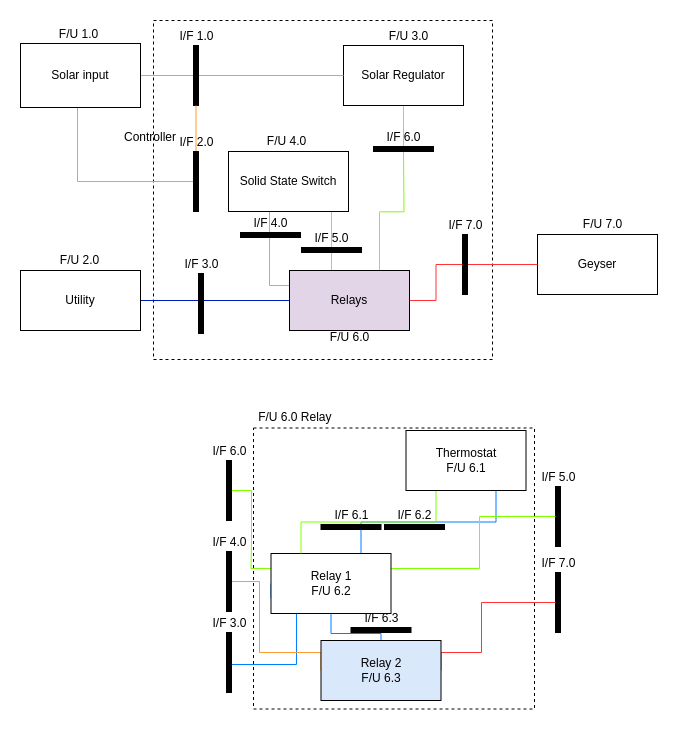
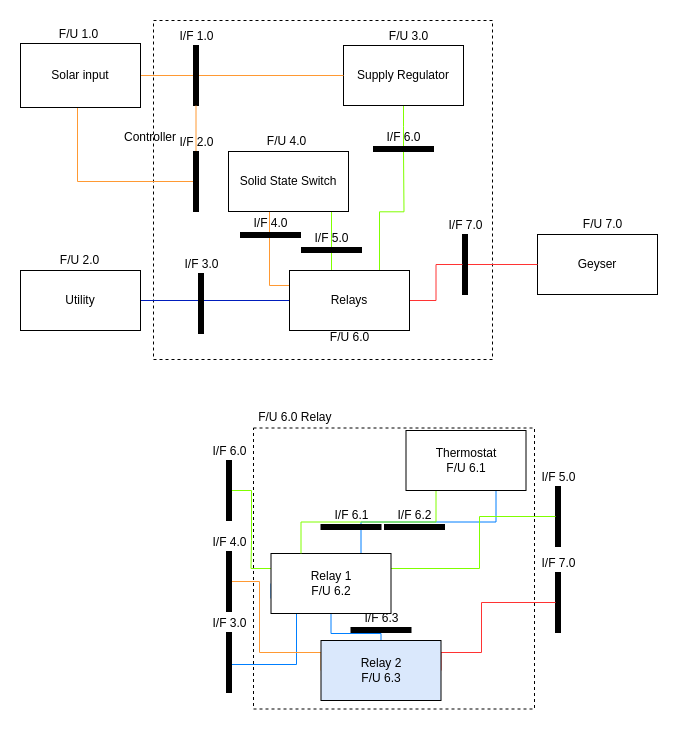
  <mxCell id="0" />
  <mxCell id="1" parent="0" />
  <mxCell id="2" value="" style="whiteSpace=wrap;html=1;aspect=fixed;dashed=1;" vertex="1" parent="1"><mxGeometry x="253" y="427.5" width="281" height="281" as="geometry" /></mxCell>
  <mxCell id="3" value="" style="html=1;aspect=fixed;dashed=1;labelPosition=center;verticalLabelPosition=top;align=center;verticalAlign=bottom;" parent="1" vertex="1"><mxGeometry x="153" y="20" width="339" height="339" as="geometry" /></mxCell>
  <mxCell id="4" style="edgeStyle=orthogonalEdgeStyle;rounded=0;orthogonalLoop=1;jettySize=auto;html=1;exitX=0.5;exitY=1;exitDx=0;exitDy=0;entryX=0;entryY=0.5;entryDx=0;entryDy=0;endArrow=none;endFill=0;fillColor=#60a917;strokeColor=#80FF00;" parent="1" source="5" edge="1"><mxGeometry relative="1" as="geometry"><mxPoint x="403" y="146.5" as="targetPoint" /></mxGeometry></mxCell>
- <mxCell id="5" value="Solar Regulator" style="rounded=0;whiteSpace=wrap;html=1;" parent="1" vertex="1"><mxGeometry x="343" y="45" width="120" height="60" as="geometry" /></mxCell>
+ <mxCell id="5" value="Supply Regulator" style="rounded=0;whiteSpace=wrap;html=1;" parent="1" vertex="1"><mxGeometry x="343" y="45" width="120" height="60" as="geometry" /></mxCell>
  <mxCell id="6" style="edgeStyle=orthogonalEdgeStyle;rounded=0;orthogonalLoop=1;jettySize=auto;html=1;entryX=0;entryY=0.5;entryDx=0;entryDy=0;endArrow=none;endFill=0;strokeColor=#FF9933;" parent="1" source="8" target="10" edge="1"><mxGeometry relative="1" as="geometry" /></mxCell>
  <mxCell id="7" style="edgeStyle=orthogonalEdgeStyle;rounded=0;orthogonalLoop=1;jettySize=auto;html=1;entryX=0;entryY=0.5;entryDx=0;entryDy=0;endArrow=none;endFill=0;strokeColor=#FF9933;" parent="1" source="8" target="18" edge="1"><mxGeometry relative="1" as="geometry"><Array as="points"><mxPoint x="77" y="181" /></Array></mxGeometry></mxCell>
  <mxCell id="8" value="Solar input" style="rounded=0;whiteSpace=wrap;html=1;noLabel=0;" parent="1" vertex="1"><mxGeometry x="20" y="43" width="120" height="64" as="geometry" /></mxCell>
  <mxCell id="9" style="edgeStyle=orthogonalEdgeStyle;rounded=0;orthogonalLoop=1;jettySize=auto;html=1;entryX=0;entryY=0.5;entryDx=0;entryDy=0;endArrow=none;endFill=0;strokeColor=#FF9933;" parent="1" source="10" target="5" edge="1"><mxGeometry relative="1" as="geometry" /></mxCell>
  <mxCell id="10" value="I/F 1.0" style="rounded=0;html=1;fillColor=#000000;labelPosition=center;verticalLabelPosition=top;align=center;verticalAlign=bottom;" parent="1" vertex="1"><mxGeometry x="193" y="45" width="5" height="60" as="geometry" /></mxCell>
  <mxCell id="11" style="edgeStyle=orthogonalEdgeStyle;rounded=0;orthogonalLoop=1;jettySize=auto;html=1;entryX=0.25;entryY=0;entryDx=0;entryDy=0;endArrow=none;endFill=0;strokeColor=#80FF00;" parent="1" source="13" target="29" edge="1"><mxGeometry relative="1" as="geometry"><Array as="points"><mxPoint x="331" y="270" /></Array></mxGeometry></mxCell>
  <mxCell id="12" style="edgeStyle=orthogonalEdgeStyle;rounded=0;orthogonalLoop=1;jettySize=auto;html=1;entryX=0;entryY=0.25;entryDx=0;entryDy=0;endArrow=none;endFill=0;strokeColor=#FF9933;" parent="1" source="13" target="29" edge="1"><mxGeometry relative="1" as="geometry"><Array as="points"><mxPoint x="269" y="285" /></Array></mxGeometry></mxCell>
  <mxCell id="13" value="Solid State Switch" style="rounded=0;whiteSpace=wrap;html=1;" parent="1" vertex="1"><mxGeometry x="228" y="151" width="120" height="60" as="geometry" /></mxCell>
  <mxCell id="14" value="Geyser" style="rounded=0;whiteSpace=wrap;html=1;" parent="1" vertex="1"><mxGeometry x="537" y="234" width="120" height="60" as="geometry" /></mxCell>
  <mxCell id="15" style="edgeStyle=orthogonalEdgeStyle;rounded=0;orthogonalLoop=1;jettySize=auto;html=1;entryX=0;entryY=0.5;entryDx=0;entryDy=0;endArrow=none;endFill=0;strokeColor=#001DBC;fillColor=#0050ef;" parent="1" source="16" target="29" edge="1"><mxGeometry relative="1" as="geometry" /></mxCell>
  <mxCell id="16" value="Utility" style="rounded=0;whiteSpace=wrap;html=1;" parent="1" vertex="1"><mxGeometry x="20" y="270" width="120" height="60" as="geometry" /></mxCell>
  <mxCell id="17" style="edgeStyle=orthogonalEdgeStyle;rounded=0;orthogonalLoop=1;jettySize=auto;html=1;endArrow=none;endFill=0;strokeColor=#FF9933;" parent="1" source="18" target="10" edge="1"><mxGeometry relative="1" as="geometry" /></mxCell>
  <mxCell id="18" value="I/F 2.0" style="rounded=0;html=1;fillColor=#000000;labelPosition=center;verticalLabelPosition=top;align=center;verticalAlign=bottom;" parent="1" vertex="1"><mxGeometry x="193" y="151" width="5" height="60" as="geometry" /></mxCell>
  <mxCell id="19" style="edgeStyle=orthogonalEdgeStyle;rounded=0;orthogonalLoop=1;jettySize=auto;html=1;exitX=1;exitY=0.5;exitDx=0;exitDy=0;entryX=0;entryY=0.5;entryDx=0;entryDy=0;endArrow=none;endFill=0;strokeColor=#FF3333;" parent="1" source="20" target="14" edge="1"><mxGeometry relative="1" as="geometry" /></mxCell>
  <mxCell id="20" value="I/F 7.0" style="rounded=0;html=1;fillColor=#000000;labelPosition=center;verticalLabelPosition=top;align=center;verticalAlign=bottom;" parent="1" vertex="1"><mxGeometry x="462" y="234" width="5" height="60" as="geometry" /></mxCell>
  <mxCell id="21" value="F/U 1.0" style="text;html=1;resizable=0;autosize=1;align=center;verticalAlign=middle;points=[];fillColor=none;strokeColor=none;rounded=0;dashed=1;" parent="1" vertex="1"><mxGeometry x="49.5" y="21" width="57" height="26" as="geometry" /></mxCell>
  <mxCell id="22" value="F/U 2.0" style="text;html=1;resizable=0;autosize=1;align=center;verticalAlign=middle;points=[];fillColor=none;strokeColor=none;rounded=0;dashed=1;" parent="1" vertex="1"><mxGeometry x="50.5" y="247" width="57" height="26" as="geometry" /></mxCell>
  <mxCell id="23" value="F/U 4.0" style="text;html=1;resizable=0;autosize=1;align=center;verticalAlign=middle;points=[];fillColor=none;strokeColor=none;rounded=0;dashed=1;" parent="1" vertex="1"><mxGeometry x="257.5" y="128" width="57" height="26" as="geometry" /></mxCell>
  <mxCell id="24" value="F/U 3.0" style="text;html=1;resizable=0;autosize=1;align=center;verticalAlign=middle;points=[];fillColor=none;strokeColor=none;rounded=0;dashed=1;" parent="1" vertex="1"><mxGeometry x="379" y="23" width="57" height="26" as="geometry" /></mxCell>
  <mxCell id="25" value="F/U 7.0" style="text;html=1;resizable=0;autosize=1;align=center;verticalAlign=middle;points=[];fillColor=none;strokeColor=none;rounded=0;dashed=1;" parent="1" vertex="1"><mxGeometry x="573" y="211" width="57" height="26" as="geometry" /></mxCell>
  <mxCell id="26" value="Controller" style="text;html=1;strokeColor=none;fillColor=none;align=center;verticalAlign=middle;whiteSpace=wrap;rounded=0;" parent="1" vertex="1"><mxGeometry x="120" y="122" width="60" height="30" as="geometry" /></mxCell>
  <mxCell id="27" style="edgeStyle=orthogonalEdgeStyle;rounded=0;orthogonalLoop=1;jettySize=auto;html=1;entryX=0.75;entryY=0;entryDx=0;entryDy=0;endArrow=none;endFill=0;strokeColor=#80FF00;" parent="1" target="29" edge="1"><mxGeometry relative="1" as="geometry"><mxPoint x="403" y="151.5" as="sourcePoint" /></mxGeometry></mxCell>
  <mxCell id="28" style="edgeStyle=orthogonalEdgeStyle;rounded=0;orthogonalLoop=1;jettySize=auto;html=1;exitX=1;exitY=0.5;exitDx=0;exitDy=0;entryX=0;entryY=0.5;entryDx=0;entryDy=0;endArrow=none;endFill=0;strokeColor=#FF3333;" parent="1" source="29" target="20" edge="1"><mxGeometry relative="1" as="geometry" /></mxCell>
- <mxCell id="29" value="Relays" style="rounded=0;whiteSpace=wrap;html=1;fillColor=#e1d5e7;" parent="1" vertex="1"><mxGeometry x="289" y="270" width="120" height="60" as="geometry" /></mxCell>
+ <mxCell id="29" value="Relays" style="rounded=0;whiteSpace=wrap;html=1;" parent="1" vertex="1"><mxGeometry x="289" y="270" width="120" height="60" as="geometry" /></mxCell>
  <mxCell id="30" value="I/F 6.0" style="rounded=0;html=1;fillColor=#000000;labelPosition=center;verticalLabelPosition=top;align=center;verticalAlign=bottom;" parent="1" vertex="1"><mxGeometry x="373" y="146" width="60" height="5" as="geometry" /></mxCell>
  <mxCell id="31" value="I/F 4.0" style="rounded=0;html=1;fillColor=#000000;labelPosition=center;verticalLabelPosition=top;align=center;verticalAlign=bottom;" parent="1" vertex="1"><mxGeometry x="240" y="232" width="60" height="5" as="geometry" /></mxCell>
  <mxCell id="32" value="I/F 5.0" style="rounded=0;html=1;fillColor=#000000;labelPosition=center;verticalLabelPosition=top;align=center;verticalAlign=bottom;" parent="1" vertex="1"><mxGeometry x="301" y="247" width="60" height="5" as="geometry" /></mxCell>
  <mxCell id="33" value="I/F 3.0" style="rounded=0;html=1;fillColor=#000000;labelPosition=center;verticalLabelPosition=top;align=center;verticalAlign=bottom;" parent="1" vertex="1"><mxGeometry x="198" y="273" width="5" height="60" as="geometry" /></mxCell>
  <mxCell id="34" value="F/U 6.0" style="text;html=1;resizable=0;autosize=1;align=center;verticalAlign=middle;points=[];fillColor=none;strokeColor=none;rounded=0;dashed=1;" parent="1" vertex="1"><mxGeometry x="320.5" y="324" width="57" height="26" as="geometry" /></mxCell>
  <mxCell id="35" value="I/F 7.0" style="rounded=0;html=1;fillColor=#000000;labelPosition=center;verticalLabelPosition=top;align=center;verticalAlign=bottom;" parent="1" vertex="1"><mxGeometry x="555" y="572" width="5" height="60" as="geometry" /></mxCell>
  <mxCell id="36" style="edgeStyle=orthogonalEdgeStyle;rounded=0;orthogonalLoop=1;jettySize=auto;html=1;exitX=1;exitY=0.25;exitDx=0;exitDy=0;entryX=0;entryY=0.75;entryDx=0;entryDy=0;endArrow=none;endFill=0;fillColor=#0050ef;strokeColor=#007FFF;" edge="1" parent="1" source="37" target="46"><mxGeometry relative="1" as="geometry"><Array as="points"><mxPoint x="231" y="664" /><mxPoint x="296" y="664" /><mxPoint x="296" y="583" /></Array></mxGeometry></mxCell>
  <mxCell id="37" value="I/F 3.0" style="rounded=0;html=1;fillColor=#000000;labelPosition=center;verticalLabelPosition=top;align=center;verticalAlign=bottom;" parent="1" vertex="1"><mxGeometry x="226" y="632" width="5" height="60" as="geometry" /></mxCell>
  <mxCell id="38" style="edgeStyle=orthogonalEdgeStyle;rounded=0;orthogonalLoop=1;jettySize=auto;html=1;entryX=0;entryY=0.5;entryDx=0;entryDy=0;endArrow=none;endFill=0;strokeColor=#FF9933;" parent="1" source="39" target="50" edge="1"><mxGeometry relative="1" as="geometry"><Array as="points"><mxPoint x="259" y="581" /><mxPoint x="259" y="652" /></Array></mxGeometry></mxCell>
  <mxCell id="39" value="I/F 4.0" style="rounded=0;html=1;fillColor=#000000;labelPosition=center;verticalLabelPosition=top;align=center;verticalAlign=bottom;" parent="1" vertex="1"><mxGeometry x="226" y="551" width="5" height="60" as="geometry" /></mxCell>
  <mxCell id="40" value="I/F 5.0" style="rounded=0;html=1;fillColor=#000000;labelPosition=center;verticalLabelPosition=top;align=center;verticalAlign=bottom;" parent="1" vertex="1"><mxGeometry x="555" y="486" width="5" height="60" as="geometry" /></mxCell>
  <mxCell id="41" style="edgeStyle=orthogonalEdgeStyle;rounded=0;orthogonalLoop=1;jettySize=auto;html=1;entryX=0;entryY=0.25;entryDx=0;entryDy=0;endArrow=none;endFill=0;fillColor=#60a917;strokeColor=#80FF00;" edge="1" parent="1" source="42" target="46"><mxGeometry relative="1" as="geometry" /></mxCell>
  <mxCell id="42" value="I/F 6.0" style="rounded=0;html=1;fillColor=#000000;labelPosition=center;verticalLabelPosition=top;align=center;verticalAlign=bottom;" parent="1" vertex="1"><mxGeometry x="226" y="460" width="5" height="60" as="geometry" /></mxCell>
  <mxCell id="43" style="edgeStyle=orthogonalEdgeStyle;rounded=0;orthogonalLoop=1;jettySize=auto;html=1;exitX=0.75;exitY=0;exitDx=0;exitDy=0;entryX=0.75;entryY=1;entryDx=0;entryDy=0;endArrow=none;endFill=0;strokeColor=#007FFF;" edge="1" parent="1" source="46" target="48"><mxGeometry relative="1" as="geometry" /></mxCell>
  <mxCell id="44" style="edgeStyle=orthogonalEdgeStyle;rounded=0;orthogonalLoop=1;jettySize=auto;html=1;endArrow=none;endFill=0;strokeColor=#007FFF;" edge="1" parent="1" source="46" target="50"><mxGeometry relative="1" as="geometry" /></mxCell>
  <mxCell id="45" style="edgeStyle=orthogonalEdgeStyle;rounded=0;orthogonalLoop=1;jettySize=auto;html=1;endArrow=none;endFill=0;strokeColor=#80FF00;" edge="1" parent="1" source="46" target="40"><mxGeometry relative="1" as="geometry"><Array as="points"><mxPoint x="479" y="568" /><mxPoint x="479" y="516" /></Array></mxGeometry></mxCell>
  <mxCell id="46" value="Relay 1&lt;br&gt;F/U 6.2" style="rounded=0;whiteSpace=wrap;html=1;" parent="1" vertex="1"><mxGeometry x="270.5" y="553" width="120" height="60" as="geometry" /></mxCell>
  <mxCell id="47" style="edgeStyle=orthogonalEdgeStyle;rounded=0;orthogonalLoop=1;jettySize=auto;html=1;exitX=0.25;exitY=1;exitDx=0;exitDy=0;entryX=0.25;entryY=0;entryDx=0;entryDy=0;endArrow=none;endFill=0;strokeColor=#80FF00;" edge="1" parent="1" source="48" target="46"><mxGeometry relative="1" as="geometry" /></mxCell>
  <mxCell id="48" value="Thermostat&lt;br&gt;F/U 6.1" style="rounded=0;whiteSpace=wrap;html=1;" parent="1" vertex="1"><mxGeometry x="405.5" y="430" width="120" height="60" as="geometry" /></mxCell>
  <mxCell id="49" style="edgeStyle=orthogonalEdgeStyle;rounded=0;orthogonalLoop=1;jettySize=auto;html=1;exitX=1;exitY=0.5;exitDx=0;exitDy=0;endArrow=none;endFill=0;strokeColor=#FF3333;" edge="1" parent="1" source="50" target="35"><mxGeometry relative="1" as="geometry"><Array as="points"><mxPoint x="481" y="652" /><mxPoint x="481" y="602" /></Array></mxGeometry></mxCell>
  <mxCell id="50" value="Relay 2&lt;br&gt;F/U 6.3" style="rounded=0;whiteSpace=wrap;html=1;fillColor=#dae8fc;" parent="1" vertex="1"><mxGeometry x="320.5" y="640" width="120" height="60" as="geometry" /></mxCell>
  <mxCell id="51" value="I/F 6.1" style="rounded=0;html=1;fillColor=#000000;labelPosition=center;verticalLabelPosition=top;align=center;verticalAlign=bottom;" vertex="1" parent="1"><mxGeometry x="320.5" y="524" width="60" height="5" as="geometry" /></mxCell>
  <mxCell id="52" value="I/F 6.2" style="rounded=0;html=1;fillColor=#000000;labelPosition=center;verticalLabelPosition=top;align=center;verticalAlign=bottom;" vertex="1" parent="1"><mxGeometry x="384" y="524" width="60" height="5" as="geometry" /></mxCell>
  <mxCell id="53" value="I/F 6.3" style="rounded=0;html=1;fillColor=#000000;labelPosition=center;verticalLabelPosition=top;align=center;verticalAlign=bottom;" vertex="1" parent="1"><mxGeometry x="350.5" y="627" width="60" height="5" as="geometry" /></mxCell>
  <mxCell id="54" value="F/U 6.0 Relay&amp;nbsp;" style="text;html=1;strokeColor=none;fillColor=none;align=center;verticalAlign=middle;whiteSpace=wrap;rounded=0;dashed=1;" vertex="1" parent="1"><mxGeometry x="220" y="402" width="153" height="30" as="geometry" /></mxCell>
